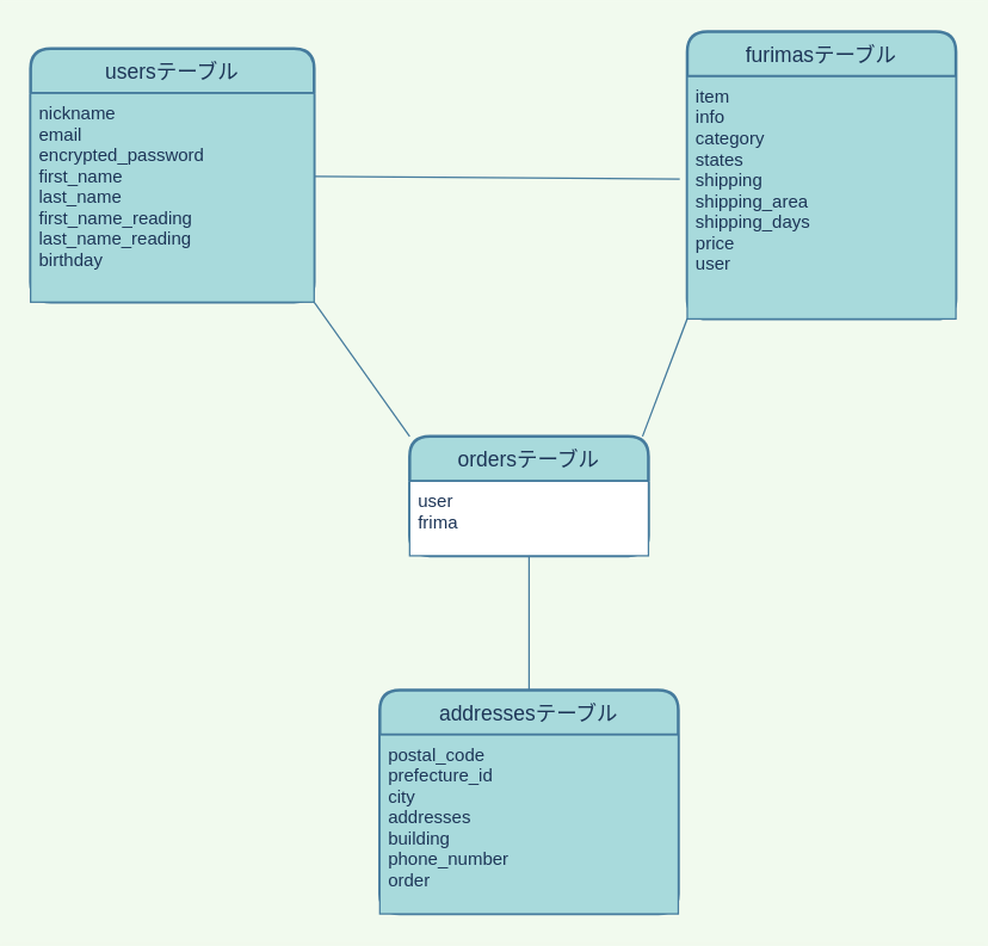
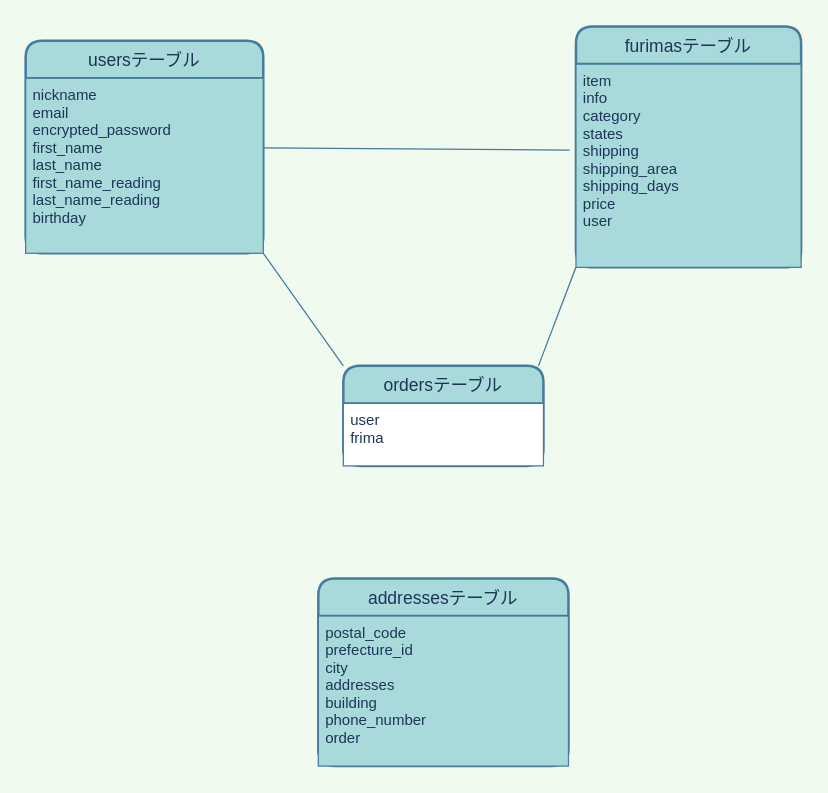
  <mxCell id="0" />
  <mxCell id="1" parent="0" />
  <mxCell id="2" value="ordersテーブル" style="swimlane;childLayout=stackLayout;horizontal=1;startSize=30;horizontalStack=0;rounded=1;fontSize=14;fontStyle=0;strokeWidth=2;resizeParent=0;resizeLast=1;shadow=0;dashed=0;align=center;fillColor=#A8DADC;strokeColor=#457B9D;fontColor=#1D3557;" vertex="1" parent="1"><mxGeometry x="274" y="292" width="160" height="80" as="geometry" /></mxCell>
  <mxCell id="3" value="user&#10;frima" style="align=left;strokeColor=#457B9D;fillColor=#ffffff;spacingLeft=4;fontSize=12;verticalAlign=top;resizable=0;rotatable=0;part=1;fontColor=#1D3557;" vertex="1" parent="2"><mxGeometry y="30" width="160" height="50" as="geometry" /></mxCell>
  <mxCell id="4" style="edgeStyle=none;rounded=0;orthogonalLoop=1;jettySize=auto;html=1;entryX=-0.028;entryY=0.423;entryDx=0;entryDy=0;entryPerimeter=0;endArrow=none;endFill=0;labelBackgroundColor=#F1FAEE;strokeColor=#457B9D;fontColor=#1D3557;" edge="1" parent="1" source="5" target="8"><mxGeometry relative="1" as="geometry" /></mxCell>
  <mxCell id="5" value="usersテーブル" style="swimlane;childLayout=stackLayout;horizontal=1;startSize=30;horizontalStack=0;rounded=1;fontSize=14;fontStyle=0;strokeWidth=2;resizeParent=0;resizeLast=1;shadow=0;dashed=0;align=center;fillColor=#A8DADC;strokeColor=#457B9D;fontColor=#1D3557;" parent="1" vertex="1"><mxGeometry x="20" y="32" width="190" height="170" as="geometry" /></mxCell>
  <mxCell id="6" value="nickname&#10;email&#10;encrypted_password&#10;first_name&#10;last_name&#10;first_name_reading&#10;last_name_reading&#10;birthday&#10;" style="align=left;strokeColor=#457B9D;fillColor=#A8DADC;spacingLeft=4;fontSize=12;verticalAlign=top;resizable=0;rotatable=0;part=1;fontColor=#1D3557;" parent="5" vertex="1"><mxGeometry y="30" width="190" height="140" as="geometry" /></mxCell>
  <mxCell id="7" value="furimasテーブル" style="swimlane;childLayout=stackLayout;horizontal=1;startSize=30;horizontalStack=0;rounded=1;fontSize=14;fontStyle=0;strokeWidth=2;resizeParent=0;resizeLast=1;shadow=0;dashed=0;align=center;fillColor=#A8DADC;strokeColor=#457B9D;fontColor=#1D3557;" vertex="1" parent="1"><mxGeometry x="460" y="20.75" width="180" height="192.5" as="geometry" /></mxCell>
  <mxCell id="8" value="item&#10;info&#10;category&#10;states&#10;shipping&#10;shipping_area&#10;shipping_days&#10;price&#10;user" style="align=left;strokeColor=#457B9D;fillColor=#A8DADC;spacingLeft=4;fontSize=12;verticalAlign=top;resizable=0;rotatable=0;part=1;fontColor=#1D3557;" vertex="1" parent="7"><mxGeometry y="30" width="180" height="162.5" as="geometry" /></mxCell>
  <mxCell id="9" value="addressesテーブル" style="swimlane;childLayout=stackLayout;horizontal=1;startSize=30;horizontalStack=0;rounded=1;fontSize=14;fontStyle=0;strokeWidth=2;resizeParent=0;resizeLast=1;shadow=0;dashed=0;align=center;fillColor=#A8DADC;strokeColor=#457B9D;fontColor=#1D3557;" vertex="1" parent="1"><mxGeometry x="254" y="462" width="200" height="150" as="geometry" /></mxCell>
  <mxCell id="10" value="postal_code&#10;prefecture_id&#10;city&#10;addresses&#10;building&#10;phone_number&#10;order" style="align=left;strokeColor=#457B9D;fillColor=#A8DADC;spacingLeft=4;fontSize=12;verticalAlign=top;resizable=0;rotatable=0;part=1;fontColor=#1D3557;" vertex="1" parent="9"><mxGeometry y="30" width="200" height="120" as="geometry" /></mxCell>
  <mxCell id="11" style="rounded=0;orthogonalLoop=1;jettySize=auto;html=1;entryX=0;entryY=0;entryDx=0;entryDy=0;endArrow=none;endFill=0;exitX=1;exitY=1;exitDx=0;exitDy=0;labelBackgroundColor=#F1FAEE;strokeColor=#457B9D;fontColor=#1D3557;" edge="1" parent="1" source="6" target="2"><mxGeometry relative="1" as="geometry"><mxPoint x="250" y="205" as="sourcePoint" /><Array as="points" /></mxGeometry></mxCell>
  <mxCell id="12" style="edgeStyle=none;rounded=0;orthogonalLoop=1;jettySize=auto;html=1;exitX=0;exitY=1;exitDx=0;exitDy=0;endArrow=none;endFill=0;labelBackgroundColor=#F1FAEE;strokeColor=#457B9D;fontColor=#1D3557;" edge="1" parent="1" source="8"><mxGeometry relative="1" as="geometry"><mxPoint x="460" y="213" as="targetPoint" /><Array as="points"><mxPoint x="430" y="292" /></Array></mxGeometry></mxCell>
- <mxCell id="13" style="edgeStyle=none;rounded=0;orthogonalLoop=1;jettySize=auto;html=1;exitX=0.5;exitY=1;exitDx=0;exitDy=0;entryX=0.5;entryY=0;entryDx=0;entryDy=0;endArrow=none;endFill=0;labelBackgroundColor=#F1FAEE;strokeColor=#457B9D;fontColor=#1D3557;" edge="1" parent="1" source="3" target="9"><mxGeometry relative="1" as="geometry" /></mxCell>
